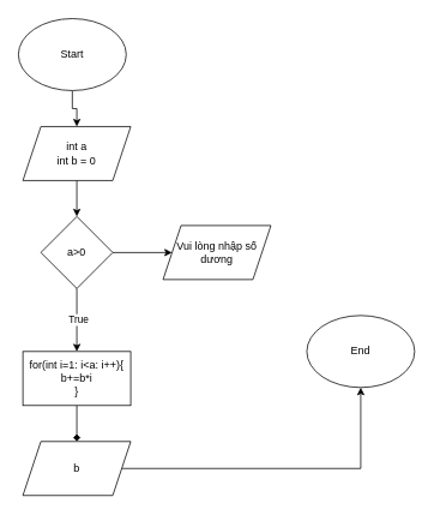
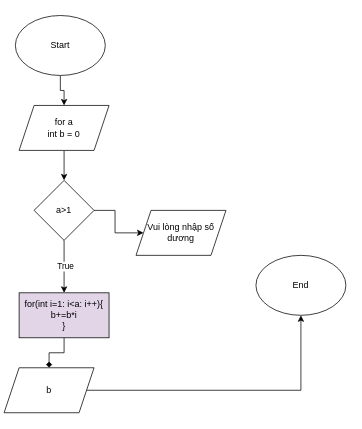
  <mxCell id="0" />
  <mxCell id="1" parent="0" />
  <mxCell id="2" style="edgeStyle=orthogonalEdgeStyle;rounded=0;orthogonalLoop=1;jettySize=auto;html=1;entryX=0.5;entryY=0;entryDx=0;entryDy=0;" edge="1" parent="1" source="3" target="5"><mxGeometry relative="1" as="geometry" /></mxCell>
  <mxCell id="3" value="Start" style="ellipse;whiteSpace=wrap;html=1;" vertex="1" parent="1"><mxGeometry x="20" y="20" width="120" height="80" as="geometry" /></mxCell>
  <mxCell id="4" style="edgeStyle=orthogonalEdgeStyle;rounded=0;orthogonalLoop=1;jettySize=auto;html=1;entryX=0.5;entryY=0;entryDx=0;entryDy=0;" edge="1" parent="1" source="5" target="9"><mxGeometry relative="1" as="geometry" /></mxCell>
- <mxCell id="5" value="int a&lt;div&gt;int b = 0&lt;/div&gt;" style="shape=parallelogram;perimeter=parallelogramPerimeter;whiteSpace=wrap;html=1;fixedSize=1;" vertex="1" parent="1"><mxGeometry x="25" y="140" width="120" height="60" as="geometry" /></mxCell>
+ <mxCell id="5" value="for a&lt;div&gt;int b = 0&lt;/div&gt;" style="shape=parallelogram;perimeter=parallelogramPerimeter;whiteSpace=wrap;html=1;fixedSize=1;" vertex="1" parent="1"><mxGeometry x="25" y="140" width="120" height="60" as="geometry" /></mxCell>
  <mxCell id="6" style="edgeStyle=orthogonalEdgeStyle;rounded=0;orthogonalLoop=1;jettySize=auto;html=1;" edge="1" parent="1" source="9"><mxGeometry relative="1" as="geometry"><mxPoint x="85" y="390" as="targetPoint" /></mxGeometry></mxCell>
  <mxCell id="7" value="True" style="edgeLabel;html=1;align=center;verticalAlign=middle;resizable=0;points=[];" vertex="1" connectable="0" parent="6"><mxGeometry x="-0.041" y="1" relative="1" as="geometry"><mxPoint as="offset" /></mxGeometry></mxCell>
  <mxCell id="8" style="edgeStyle=orthogonalEdgeStyle;rounded=0;orthogonalLoop=1;jettySize=auto;html=1;" edge="1" parent="1" source="9" target="10"><mxGeometry relative="1" as="geometry" /></mxCell>
- <mxCell id="9" value="a&amp;gt;0" style="rhombus;whiteSpace=wrap;html=1;" vertex="1" parent="1"><mxGeometry x="45" y="240" width="80" height="80" as="geometry" /></mxCell>
- <mxCell id="10" value="Vui lòng nhập số dương" style="shape=parallelogram;perimeter=parallelogramPerimeter;whiteSpace=wrap;html=1;fixedSize=1;" vertex="1" parent="1"><mxGeometry x="181" y="250" width="120" height="60" as="geometry" /></mxCell>
- <mxCell id="11" value="End" style="ellipse;whiteSpace=wrap;html=1;" vertex="1" parent="1"><mxGeometry x="341" y="350" width="120" height="80" as="geometry" /></mxCell>
+ <mxCell id="9" value="a&amp;gt;1" style="rhombus;whiteSpace=wrap;html=1;" vertex="1" parent="1"><mxGeometry x="45" y="240" width="80" height="80" as="geometry" /></mxCell>
+ <mxCell id="10" value="Vui lòng nhập số dương" style="shape=parallelogram;perimeter=parallelogramPerimeter;whiteSpace=wrap;html=1;fixedSize=1;" vertex="1" parent="1"><mxGeometry x="181" y="280" width="120" height="60" as="geometry" /></mxCell>
+ <mxCell id="11" value="End" style="ellipse;whiteSpace=wrap;html=1;" vertex="1" parent="1"><mxGeometry x="341" y="340" width="120" height="80" as="geometry" /></mxCell>
  <mxCell id="12" style="edgeStyle=orthogonalEdgeStyle;rounded=0;orthogonalLoop=1;jettySize=auto;html=1;endArrow=diamond;" edge="1" parent="1" source="13" target="15"><mxGeometry relative="1" as="geometry" /></mxCell>
- <mxCell id="13" value="for(int i=1: i&amp;lt;a: i++){&lt;br&gt;b+=b*i&lt;br&gt;}" style="rounded=0;whiteSpace=wrap;html=1;" vertex="1" parent="1"><mxGeometry x="25" y="390" width="120" height="60" as="geometry" /></mxCell>
+ <mxCell id="13" value="for(int i=1: i&amp;lt;a: i++){&lt;br&gt;b+=b*i&lt;br&gt;}" style="rounded=0;whiteSpace=wrap;html=1;fillColor=#e1d5e7;" vertex="1" parent="1"><mxGeometry x="25" y="390" width="120" height="60" as="geometry" /></mxCell>
  <mxCell id="14" style="edgeStyle=orthogonalEdgeStyle;rounded=0;orthogonalLoop=1;jettySize=auto;html=1;entryX=0.5;entryY=1;entryDx=0;entryDy=0;" edge="1" parent="1" source="15" target="11"><mxGeometry relative="1" as="geometry" /></mxCell>
- <mxCell id="15" value="b" style="shape=parallelogram;perimeter=parallelogramPerimeter;whiteSpace=wrap;html=1;fixedSize=1;" vertex="1" parent="1"><mxGeometry x="25" y="490" width="120" height="60" as="geometry" /></mxCell>
+ <mxCell id="15" value="b" style="shape=parallelogram;perimeter=parallelogramPerimeter;whiteSpace=wrap;html=1;fixedSize=1;" vertex="1" parent="1"><mxGeometry x="5" y="490" width="120" height="60" as="geometry" /></mxCell>
